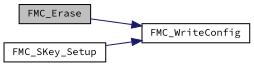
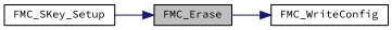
  digraph {
    fontname="Source Code Pro"
    rankdir=RL
    node [color=black fillcolor=white fontname="Source Code Pro" fontsize=10 shape=record style=filled]
    edge [color=midnightblue dir=back fontname="Source Code Pro" fontsize=10 labelfontname=Helvetica labelfontsize=10 style=solid]
    n1 [fillcolor=grey75 fontcolor=black height=0.2 label=FMC_Erase width=0.4]
    n2 [height=0.2 label=FMC_SKey_Setup width=0.4]
    n3 [height=0.2 label=FMC_WriteConfig width=0.4]
-   n3 -> n2
+   n1 -> n2
    n3 -> n1
  }
